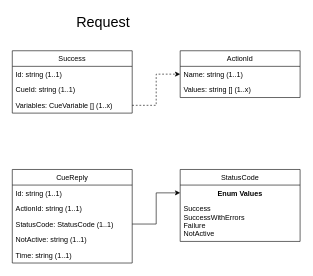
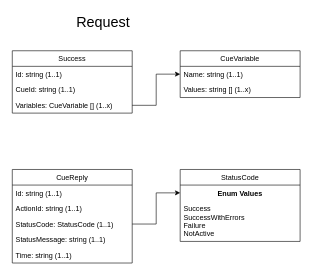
  <mxCell id="0" />
  <mxCell id="1" parent="0" />
  <mxCell id="2" value="Success" style="swimlane;fontStyle=0;childLayout=stackLayout;horizontal=1;startSize=26;fillColor=none;horizontalStack=0;resizeParent=1;resizeParentMax=0;resizeLast=0;collapsible=1;marginBottom=0;" parent="1" vertex="1"><mxGeometry x="20" y="84" width="200" height="104" as="geometry" /></mxCell>
  <mxCell id="3" value="Id: string (1..1)" style="text;strokeColor=none;fillColor=none;align=left;verticalAlign=top;spacingLeft=4;spacingRight=4;overflow=hidden;rotatable=0;points=[[0,0.5],[1,0.5]];portConstraint=eastwest;" parent="2" vertex="1"><mxGeometry y="26" width="200" height="26" as="geometry" /></mxCell>
  <mxCell id="4" value="CueId: string (1..1)" style="text;strokeColor=none;fillColor=none;align=left;verticalAlign=top;spacingLeft=4;spacingRight=4;overflow=hidden;rotatable=0;points=[[0,0.5],[1,0.5]];portConstraint=eastwest;" parent="2" vertex="1"><mxGeometry y="52" width="200" height="26" as="geometry" /></mxCell>
  <mxCell id="5" value="Variables: CueVariable [] (1..x)&#10;&#10;" style="text;strokeColor=none;fillColor=none;align=left;verticalAlign=top;spacingLeft=4;spacingRight=4;overflow=hidden;rotatable=0;points=[[0,0.5],[1,0.5]];portConstraint=eastwest;" parent="2" vertex="1"><mxGeometry y="78" width="200" height="26" as="geometry" /></mxCell>
- <mxCell id="6" value="ActionId" style="swimlane;fontStyle=0;childLayout=stackLayout;horizontal=1;startSize=26;fillColor=none;horizontalStack=0;resizeParent=1;resizeParentMax=0;resizeLast=0;collapsible=1;marginBottom=0;" parent="1" vertex="1"><mxGeometry x="300" y="84" width="200" height="78" as="geometry" /></mxCell>
+ <mxCell id="6" value="CueVariable" style="swimlane;fontStyle=0;childLayout=stackLayout;horizontal=1;startSize=26;fillColor=none;horizontalStack=0;resizeParent=1;resizeParentMax=0;resizeLast=0;collapsible=1;marginBottom=0;" parent="1" vertex="1"><mxGeometry x="300" y="84" width="200" height="78" as="geometry" /></mxCell>
  <mxCell id="7" value="Name: string (1..1)" style="text;strokeColor=none;fillColor=none;align=left;verticalAlign=top;spacingLeft=4;spacingRight=4;overflow=hidden;rotatable=0;points=[[0,0.5],[1,0.5]];portConstraint=eastwest;" parent="6" vertex="1"><mxGeometry y="26" width="200" height="26" as="geometry" /></mxCell>
  <mxCell id="8" value="Values: string [] (1..x)" style="text;strokeColor=none;fillColor=none;align=left;verticalAlign=top;spacingLeft=4;spacingRight=4;overflow=hidden;rotatable=0;points=[[0,0.5],[1,0.5]];portConstraint=eastwest;" parent="6" vertex="1"><mxGeometry y="52" width="200" height="26" as="geometry" /></mxCell>
- <mxCell id="9" style="edgeStyle=orthogonalEdgeStyle;rounded=0;html=1;exitX=1;exitY=0.5;exitDx=0;exitDy=0;entryX=0;entryY=0.5;entryDx=0;entryDy=0;jettySize=auto;orthogonalLoop=1;dashed=1;" parent="1" source="5" target="7" edge="1"><mxGeometry relative="1" as="geometry" /></mxCell>
+ <mxCell id="9" style="edgeStyle=orthogonalEdgeStyle;rounded=0;html=1;exitX=1;exitY=0.5;exitDx=0;exitDy=0;entryX=0;entryY=0.5;entryDx=0;entryDy=0;jettySize=auto;orthogonalLoop=1;" parent="1" source="5" target="7" edge="1"><mxGeometry relative="1" as="geometry" /></mxCell>
  <mxCell id="10" value="&lt;font style=&quot;font-size: 24px&quot;&gt;Request&lt;/font&gt;" style="text;html=1;resizable=0;points=[];autosize=1;align=left;verticalAlign=top;spacingTop=-4;" parent="1" vertex="1"><mxGeometry x="125" y="20" width="100" height="20" as="geometry" /></mxCell>
  <mxCell id="11" value="CueReply" style="swimlane;fontStyle=0;childLayout=stackLayout;horizontal=1;startSize=26;fillColor=none;horizontalStack=0;resizeParent=1;resizeParentMax=0;resizeLast=0;collapsible=1;marginBottom=0;" parent="1" vertex="1"><mxGeometry x="20" y="282" width="200" height="156" as="geometry" /></mxCell>
  <mxCell id="12" value="Id: string (1..1)" style="text;strokeColor=none;fillColor=none;align=left;verticalAlign=top;spacingLeft=4;spacingRight=4;overflow=hidden;rotatable=0;points=[[0,0.5],[1,0.5]];portConstraint=eastwest;" parent="11" vertex="1"><mxGeometry y="26" width="200" height="26" as="geometry" /></mxCell>
  <mxCell id="13" value="ActionId: string (1..1)" style="text;strokeColor=none;fillColor=none;align=left;verticalAlign=top;spacingLeft=4;spacingRight=4;overflow=hidden;rotatable=0;points=[[0,0.5],[1,0.5]];portConstraint=eastwest;" parent="11" vertex="1"><mxGeometry y="52" width="200" height="26" as="geometry" /></mxCell>
  <mxCell id="14" value="StatusCode: StatusCode (1..1)" style="text;strokeColor=none;fillColor=none;align=left;verticalAlign=top;spacingLeft=4;spacingRight=4;overflow=hidden;rotatable=0;points=[[0,0.5],[1,0.5]];portConstraint=eastwest;" parent="11" vertex="1"><mxGeometry y="78" width="200" height="26" as="geometry" /></mxCell>
- <mxCell id="15" value="NotActive: string (1..1)" style="text;strokeColor=none;fillColor=none;align=left;verticalAlign=top;spacingLeft=4;spacingRight=4;overflow=hidden;rotatable=0;points=[[0,0.5],[1,0.5]];portConstraint=eastwest;" parent="11" vertex="1"><mxGeometry y="104" width="200" height="26" as="geometry" /></mxCell>
+ <mxCell id="15" value="StatusMessage: string (1..1)" style="text;strokeColor=none;fillColor=none;align=left;verticalAlign=top;spacingLeft=4;spacingRight=4;overflow=hidden;rotatable=0;points=[[0,0.5],[1,0.5]];portConstraint=eastwest;" parent="11" vertex="1"><mxGeometry y="104" width="200" height="26" as="geometry" /></mxCell>
  <mxCell id="16" value="Time: string (1..1)&#10;&#10;" style="text;strokeColor=none;fillColor=none;align=left;verticalAlign=top;spacingLeft=4;spacingRight=4;overflow=hidden;rotatable=0;points=[[0,0.5],[1,0.5]];portConstraint=eastwest;" parent="11" vertex="1"><mxGeometry y="130" width="200" height="26" as="geometry" /></mxCell>
  <mxCell id="17" value="StatusCode" style="swimlane;fontStyle=0;childLayout=stackLayout;horizontal=1;startSize=26;fillColor=none;horizontalStack=0;resizeParent=1;resizeParentMax=0;resizeLast=0;collapsible=1;marginBottom=0;" parent="1" vertex="1"><mxGeometry x="300" y="282" width="200" height="120" as="geometry" /></mxCell>
  <mxCell id="18" value="Enum Values" style="text;align=center;fontStyle=1;verticalAlign=middle;spacingLeft=3;spacingRight=3;strokeColor=none;rotatable=0;points=[[0,0.5],[1,0.5]];portConstraint=eastwest;" parent="17" vertex="1"><mxGeometry y="26" width="200" height="26" as="geometry" /></mxCell>
  <mxCell id="19" value="Success&#10;SuccessWithErrors&#10;Failure&#10;NotActive&#10;" style="text;strokeColor=none;fillColor=none;align=left;verticalAlign=top;spacingLeft=4;spacingRight=4;overflow=hidden;rotatable=0;points=[[0,0.5],[1,0.5]];portConstraint=eastwest;" parent="17" vertex="1"><mxGeometry y="52" width="200" height="68" as="geometry" /></mxCell>
  <mxCell id="20" style="edgeStyle=orthogonalEdgeStyle;rounded=0;html=1;entryX=0;entryY=0.5;entryDx=0;entryDy=0;jettySize=auto;orthogonalLoop=1;" parent="1" source="14" target="18" edge="1"><mxGeometry relative="1" as="geometry" /></mxCell>
